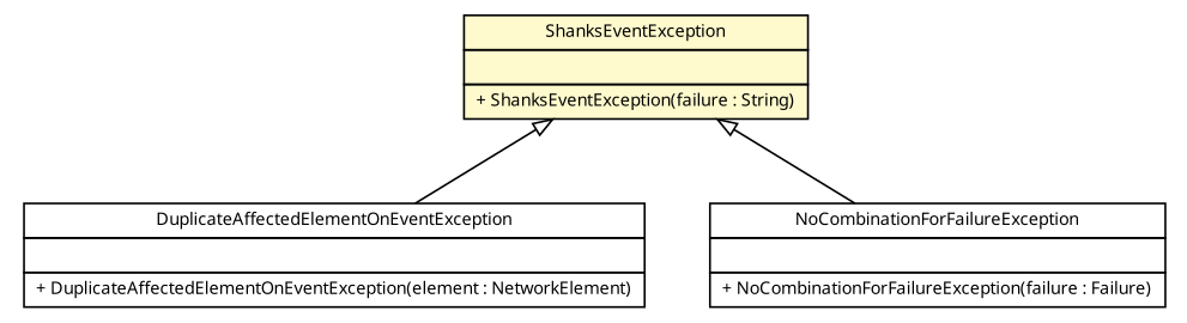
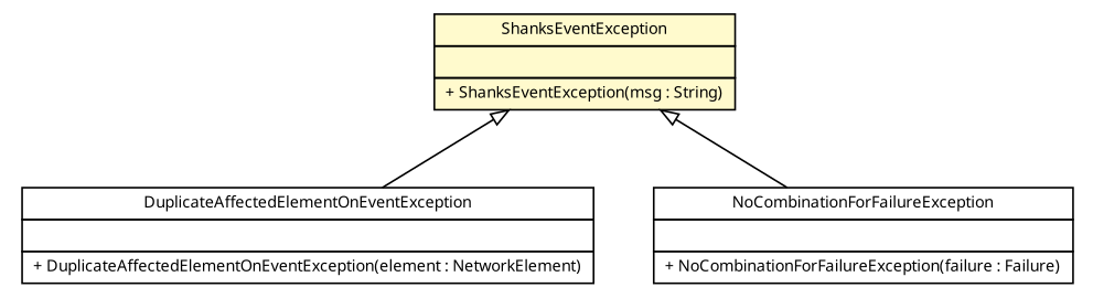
  digraph {
    fontname="Noto Sans"
    nodesep=0.25
    ranksep=0.5
    node [fontcolor=black fontname="Noto Sans" fontsize=9.0 shape=plaintext]
    edge [arrowtail=empty dir=back fontname="Noto Sans" fontsize=10 headport=p labelfontname=arial labelfontsize=10 tailport=p]
-   n1 [label=<<table title="es.upm.dit.gsi.shanks.model.event.exception.ShanksEventException" border="0" cellborder="1" cellspacing="0" cellpadding="2" port="p" bgcolor="lemonChiffon" href="./ShanksEventException.html"> 		<tr><td><table border="0" cellspacing="0" cellpadding="1"> <tr><td align="center" balign="center"> ShanksEventException </td></tr> 		</table></td></tr> 		<tr><td><table border="0" cellspacing="0" cellpadding="1"> <tr><td align="left" balign="left">  </td></tr> 		</table></td></tr> 		<tr><td><table border="0" cellspacing="0" cellpadding="1"> <tr><td align="left" balign="left"> + ShanksEventException(failure : String) </td></tr> 		</table></td></tr> 		</table>>]
+   n1 [label=<<table title="es.upm.dit.gsi.shanks.model.event.exception.ShanksEventException" border="0" cellborder="1" cellspacing="0" cellpadding="2" port="p" bgcolor="lemonChiffon" href="./ShanksEventException.html"> 		<tr><td><table border="0" cellspacing="0" cellpadding="1"> <tr><td align="center" balign="center"> ShanksEventException </td></tr> 		</table></td></tr> 		<tr><td><table border="0" cellspacing="0" cellpadding="1"> <tr><td align="left" balign="left">  </td></tr> 		</table></td></tr> 		<tr><td><table border="0" cellspacing="0" cellpadding="1"> <tr><td align="left" balign="left"> + ShanksEventException(msg : String) </td></tr> 		</table></td></tr> 		</table>>]
    n2 [label=<<table title="es.upm.dit.gsi.shanks.model.event.exception.DuplicateAffectedElementOnEventException" border="0" cellborder="1" cellspacing="0" cellpadding="2" port="p" href="./DuplicateAffectedElementOnEventException.html"> 		<tr><td><table border="0" cellspacing="0" cellpadding="1"> <tr><td align="center" balign="center"> DuplicateAffectedElementOnEventException </td></tr> 		</table></td></tr> 		<tr><td><table border="0" cellspacing="0" cellpadding="1"> <tr><td align="left" balign="left">  </td></tr> 		</table></td></tr> 		<tr><td><table border="0" cellspacing="0" cellpadding="1"> <tr><td align="left" balign="left"> + DuplicateAffectedElementOnEventException(element : NetworkElement) </td></tr> 		</table></td></tr> 		</table>>]
    n3 [label=<<table title="es.upm.dit.gsi.shanks.model.event.failiure.exception.NoCombinationForFailureException" border="0" cellborder="1" cellspacing="0" cellpadding="2" port="p" href="../failiure/exception/NoCombinationForFailureException.html"> 		<tr><td><table border="0" cellspacing="0" cellpadding="1"> <tr><td align="center" balign="center"> NoCombinationForFailureException </td></tr> 		</table></td></tr> 		<tr><td><table border="0" cellspacing="0" cellpadding="1"> <tr><td align="left" balign="left">  </td></tr> 		</table></td></tr> 		<tr><td><table border="0" cellspacing="0" cellpadding="1"> <tr><td align="left" balign="left"> + NoCombinationForFailureException(failure : Failure) </td></tr> 		</table></td></tr> 		</table>>]
    n1 -> n2
    n1 -> n3
  }
